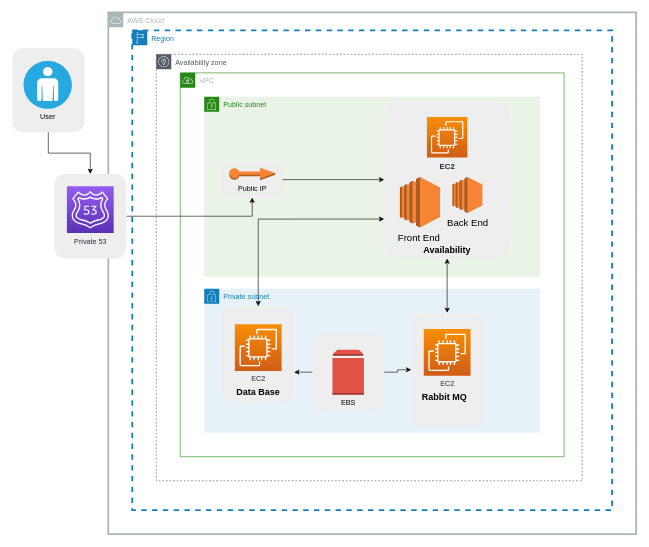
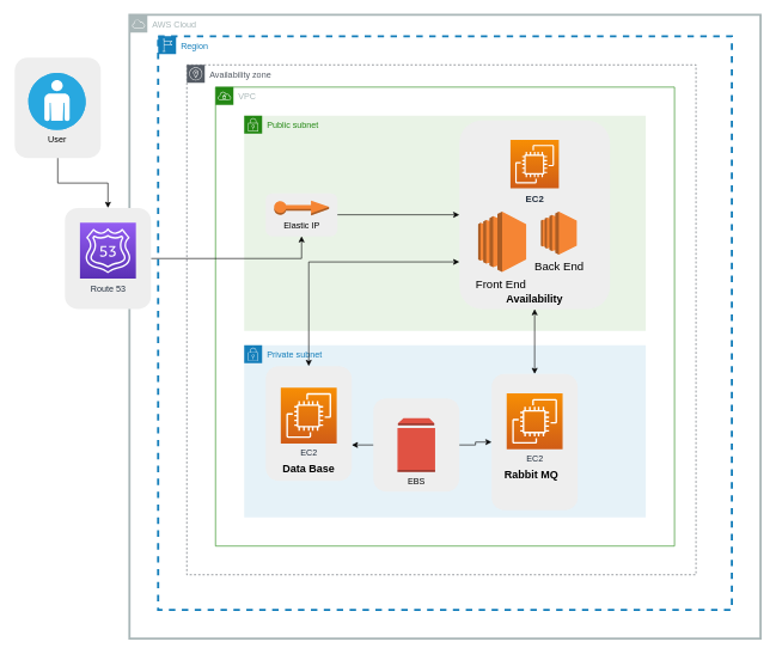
  <mxCell id="0" />
  <mxCell id="1" parent="0" />
  <mxCell id="2" value="AWS Cloud" style="sketch=0;outlineConnect=0;gradientColor=none;html=1;whiteSpace=wrap;fontSize=12;fontStyle=0;shape=mxgraph.aws4.group;grIcon=mxgraph.aws4.group_aws_cloud;strokeColor=#AAB7B8;fillColor=none;verticalAlign=top;align=left;spacingLeft=30;fontColor=#AAB7B8;dashed=0;labelBackgroundColor=none;strokeWidth=3;" parent="1" vertex="1"><mxGeometry x="180" y="20" width="880" height="870" as="geometry" /></mxCell>
  <mxCell id="3" value="Region" style="points=[[0,0],[0.25,0],[0.5,0],[0.75,0],[1,0],[1,0.25],[1,0.5],[1,0.75],[1,1],[0.75,1],[0.5,1],[0.25,1],[0,1],[0,0.75],[0,0.5],[0,0.25]];outlineConnect=0;gradientColor=none;html=1;whiteSpace=wrap;fontSize=12;fontStyle=0;container=1;pointerEvents=0;collapsible=0;recursiveResize=0;shape=mxgraph.aws4.group;grIcon=mxgraph.aws4.group_region;strokeColor=#147EBA;fillColor=none;verticalAlign=top;align=left;spacingLeft=30;fontColor=#147EBA;dashed=1;labelBackgroundColor=none;strokeWidth=3;" parent="1" vertex="1"><mxGeometry x="220" y="50" width="800" height="800" as="geometry" /></mxCell>
  <mxCell id="4" value="Availability zone" style="sketch=0;outlineConnect=0;gradientColor=none;html=1;whiteSpace=wrap;fontSize=12;fontStyle=0;shape=mxgraph.aws4.group;grIcon=mxgraph.aws4.group_availability_zone;strokeColor=#545B64;fillColor=none;verticalAlign=top;align=left;spacingLeft=30;fontColor=#545B64;dashed=1;" parent="1" vertex="1"><mxGeometry x="260" y="90" width="710" height="711" as="geometry" /></mxCell>
  <mxCell id="5" value="" style="group" parent="1" vertex="1" connectable="0"><mxGeometry x="20" y="80" width="120" height="140" as="geometry" /></mxCell>
  <mxCell id="6" value="" style="rounded=1;whiteSpace=wrap;html=1;fontSize=15;fillColor=#eeeeee;strokeColor=none;" parent="5" vertex="1"><mxGeometry width="120.0" height="140.0" as="geometry" /></mxCell>
  <mxCell id="7" value="User" style="fillColor=#28A8E0;verticalLabelPosition=bottom;sketch=0;html=1;strokeColor=#ffffff;verticalAlign=top;align=center;points=[[0.145,0.145,0],[0.5,0,0],[0.855,0.145,0],[1,0.5,0],[0.855,0.855,0],[0.5,1,0],[0.145,0.855,0],[0,0.5,0]];pointerEvents=1;shape=mxgraph.cisco_safe.compositeIcon;bgIcon=ellipse;resIcon=mxgraph.cisco_safe.capability.user;fontSize=12;" parent="5" vertex="1"><mxGeometry x="19" y="21" width="80" height="80" as="geometry" /></mxCell>
  <mxCell id="8" value="VPC" style="points=[[0,0],[0.25,0],[0.5,0],[0.75,0],[1,0],[1,0.25],[1,0.5],[1,0.75],[1,1],[0.75,1],[0.5,1],[0.25,1],[0,1],[0,0.75],[0,0.5],[0,0.25]];outlineConnect=0;gradientColor=none;html=1;whiteSpace=wrap;fontSize=12;fontStyle=0;container=1;pointerEvents=0;collapsible=0;recursiveResize=0;shape=mxgraph.aws4.group;grIcon=mxgraph.aws4.group_vpc;strokeColor=#248814;fillColor=none;verticalAlign=top;align=left;spacingLeft=30;fontColor=#AAB7B8;dashed=0;" parent="1" vertex="1"><mxGeometry x="300" y="121" width="640" height="640" as="geometry" /></mxCell>
  <mxCell id="9" value="Public subnet" style="points=[[0,0],[0.25,0],[0.5,0],[0.75,0],[1,0],[1,0.25],[1,0.5],[1,0.75],[1,1],[0.75,1],[0.5,1],[0.25,1],[0,1],[0,0.75],[0,0.5],[0,0.25]];outlineConnect=0;gradientColor=none;html=1;whiteSpace=wrap;fontSize=12;fontStyle=0;container=1;pointerEvents=0;collapsible=0;recursiveResize=0;shape=mxgraph.aws4.group;grIcon=mxgraph.aws4.group_security_group;grStroke=0;strokeColor=#248814;fillColor=#E9F3E6;verticalAlign=top;align=left;spacingLeft=30;fontColor=#248814;dashed=0;" parent="8" vertex="1"><mxGeometry x="40" y="40" width="560" height="300" as="geometry" /></mxCell>
  <mxCell id="10" value="" style="group" parent="8" vertex="1" connectable="0"><mxGeometry x="70" y="148" width="100" height="60" as="geometry" /></mxCell>
  <mxCell id="11" value="" style="group" parent="10" vertex="1" connectable="0"><mxGeometry width="100" height="60" as="geometry" /></mxCell>
  <mxCell id="12" value="" style="rounded=1;whiteSpace=wrap;html=1;fontSize=15;fillColor=#eeeeee;strokeColor=none;" parent="11" vertex="1"><mxGeometry width="100" height="60" as="geometry" /></mxCell>
- <mxCell id="13" value="Public IP" style="outlineConnect=0;dashed=0;verticalLabelPosition=bottom;verticalAlign=top;align=center;html=1;shape=mxgraph.aws3.elastic_ip;fillColor=#F58534;gradientColor=none;" parent="11" vertex="1"><mxGeometry x="11.75" y="10" width="76.5" height="21" as="geometry" /></mxCell>
+ <mxCell id="13" value="Elastic IP" style="outlineConnect=0;dashed=0;verticalLabelPosition=bottom;verticalAlign=top;align=center;html=1;shape=mxgraph.aws3.elastic_ip;fillColor=#F58534;gradientColor=none;" parent="11" vertex="1"><mxGeometry x="11.75" y="10" width="76.5" height="21" as="geometry" /></mxCell>
  <mxCell id="14" value="Private subnet" style="points=[[0,0],[0.25,0],[0.5,0],[0.75,0],[1,0],[1,0.25],[1,0.5],[1,0.75],[1,1],[0.75,1],[0.5,1],[0.25,1],[0,1],[0,0.75],[0,0.5],[0,0.25]];outlineConnect=0;gradientColor=none;html=1;whiteSpace=wrap;fontSize=12;fontStyle=0;container=1;pointerEvents=0;collapsible=0;recursiveResize=0;shape=mxgraph.aws4.group;grIcon=mxgraph.aws4.group_security_group;grStroke=0;strokeColor=#147EBA;fillColor=#E6F2F8;verticalAlign=top;align=left;spacingLeft=30;fontColor=#147EBA;dashed=0;labelBackgroundColor=none;strokeWidth=3;" parent="8" vertex="1"><mxGeometry x="40" y="360" width="560" height="240" as="geometry" /></mxCell>
  <mxCell id="15" value="" style="group;labelBackgroundColor=none;" parent="1" vertex="1" connectable="0"><mxGeometry x="640" y="167.5" width="210" height="263" as="geometry" /></mxCell>
  <mxCell id="16" value="&lt;b&gt;&lt;br&gt;&lt;br&gt;&lt;br&gt;&lt;br&gt;&lt;br&gt;&lt;br&gt;&lt;br&gt;&lt;br&gt;&lt;br&gt;&lt;br&gt;&lt;br&gt;&lt;br&gt;&lt;br&gt;Availability&lt;br&gt;&lt;/b&gt;" style="rounded=1;whiteSpace=wrap;html=1;fontSize=15;fillColor=#eeeeee;strokeColor=none;" parent="15" vertex="1"><mxGeometry width="210.0" height="263" as="geometry" /></mxCell>
  <mxCell id="17" value="EC2" style="sketch=0;points=[[0,0,0],[0.25,0,0],[0.5,0,0],[0.75,0,0],[1,0,0],[0,1,0],[0.25,1,0],[0.5,1,0],[0.75,1,0],[1,1,0],[0,0.25,0],[0,0.5,0],[0,0.75,0],[1,0.25,0],[1,0.5,0],[1,0.75,0]];outlineConnect=0;fontColor=#232F3E;gradientColor=#F78E04;gradientDirection=north;fillColor=#D05C17;strokeColor=#ffffff;dashed=0;verticalLabelPosition=bottom;verticalAlign=top;align=center;html=1;fontSize=13;fontStyle=1;aspect=fixed;shape=mxgraph.aws4.resourceIcon;resIcon=mxgraph.aws4.ec2;" parent="15" vertex="1"><mxGeometry x="71.246" y="27.21" width="67.5" height="67.5" as="geometry" /></mxCell>
  <mxCell id="18" value="Back End" style="outlineConnect=0;dashed=0;verticalLabelPosition=bottom;verticalAlign=top;align=center;html=1;shape=mxgraph.aws3.ec2;fillColor=#F58534;gradientColor=none;labelBackgroundColor=none;strokeColor=#248814;strokeWidth=3;fontSize=16;" parent="15" vertex="1"><mxGeometry x="113.75" y="126.966" width="50" height="60" as="geometry" /></mxCell>
  <mxCell id="19" value="Front End&amp;nbsp;&lt;br&gt;" style="outlineConnect=0;dashed=0;verticalLabelPosition=bottom;verticalAlign=top;align=center;html=1;shape=mxgraph.aws3.ec2;fillColor=#F58534;gradientColor=none;labelBackgroundColor=none;strokeColor=#248814;strokeWidth=3;fontSize=16;" parent="15" vertex="1"><mxGeometry x="26.25" y="126.966" width="66.938" height="84.341" as="geometry" /></mxCell>
  <mxCell id="20" style="edgeStyle=orthogonalEdgeStyle;rounded=0;orthogonalLoop=1;jettySize=auto;html=1;exitX=0.5;exitY=1;exitDx=0;exitDy=0;entryX=0.5;entryY=0;entryDx=0;entryDy=0;fontSize=12;" parent="1" source="6" target="34" edge="1"><mxGeometry relative="1" as="geometry" /></mxCell>
  <mxCell id="21" style="edgeStyle=orthogonalEdgeStyle;rounded=0;orthogonalLoop=1;jettySize=auto;html=1;exitX=1;exitY=0.5;exitDx=0;exitDy=0;entryX=0.5;entryY=1;entryDx=0;entryDy=0;fontSize=12;" parent="1" source="34" target="12" edge="1"><mxGeometry relative="1" as="geometry" /></mxCell>
  <mxCell id="22" style="edgeStyle=orthogonalEdgeStyle;rounded=0;orthogonalLoop=1;jettySize=auto;html=1;exitX=1;exitY=0.5;exitDx=0;exitDy=0;entryX=0;entryY=0.5;entryDx=0;entryDy=0;fontSize=12;" parent="1" source="12" target="16" edge="1"><mxGeometry relative="1" as="geometry" /></mxCell>
  <mxCell id="23" value="" style="group" parent="1" vertex="1" connectable="0"><mxGeometry x="370" y="510" width="120" height="160" as="geometry" /></mxCell>
  <mxCell id="24" value="&lt;b&gt;&lt;br&gt;&lt;br&gt;&lt;br&gt;&lt;br&gt;&lt;br&gt;&lt;br&gt;&lt;br&gt;Data Base&lt;br&gt;&lt;/b&gt;" style="rounded=1;whiteSpace=wrap;html=1;fontSize=15;fillColor=#eeeeee;strokeColor=none;" parent="23" vertex="1"><mxGeometry width="120" height="160" as="geometry" /></mxCell>
  <mxCell id="25" value="EC2" style="sketch=0;points=[[0,0,0],[0.25,0,0],[0.5,0,0],[0.75,0,0],[1,0,0],[0,1,0],[0.25,1,0],[0.5,1,0],[0.75,1,0],[1,1,0],[0,0.25,0],[0,0.5,0],[0,0.75,0],[1,0.25,0],[1,0.5,0],[1,0.75,0]];outlineConnect=0;fontColor=#232F3E;gradientColor=#F78E04;gradientDirection=north;fillColor=#D05C17;strokeColor=#ffffff;dashed=0;verticalLabelPosition=bottom;verticalAlign=top;align=center;html=1;fontSize=12;fontStyle=0;aspect=fixed;shape=mxgraph.aws4.resourceIcon;resIcon=mxgraph.aws4.ec2;" parent="23" vertex="1"><mxGeometry x="21" y="30" width="78" height="78" as="geometry" /></mxCell>
  <mxCell id="26" value="" style="group" parent="1" vertex="1" connectable="0"><mxGeometry x="520" y="555" width="120" height="130" as="geometry" /></mxCell>
  <mxCell id="27" value="&lt;b&gt;&lt;br&gt;&lt;br&gt;&lt;br&gt;&lt;br&gt;&lt;br&gt;&lt;br&gt;&lt;br&gt;&lt;/b&gt;" style="rounded=1;whiteSpace=wrap;html=1;fontSize=15;fillColor=#eeeeee;strokeColor=none;" parent="26" vertex="1"><mxGeometry width="120" height="130" as="geometry" /></mxCell>
  <mxCell id="28" value="EBS" style="outlineConnect=0;dashed=0;verticalLabelPosition=bottom;verticalAlign=top;align=center;html=1;shape=mxgraph.aws3.volume;fillColor=#E05243;gradientColor=none;labelBackgroundColor=none;strokeColor=#248814;strokeWidth=3;fontSize=12;" parent="26" vertex="1"><mxGeometry x="33.75" y="27.5" width="52.5" height="75" as="geometry" /></mxCell>
  <mxCell id="29" value="" style="group" parent="1" vertex="1" connectable="0"><mxGeometry x="685" y="521" width="120" height="190" as="geometry" /></mxCell>
  <mxCell id="30" value="&lt;b&gt;&lt;br&gt;&lt;br&gt;&lt;br&gt;&lt;br&gt;&lt;br&gt;&lt;br&gt;Rabbit MQ&amp;nbsp;&amp;nbsp;&lt;br&gt;&lt;br&gt;&lt;/b&gt;" style="rounded=1;whiteSpace=wrap;html=1;fontSize=15;fillColor=#eeeeee;strokeColor=none;" parent="29" vertex="1"><mxGeometry width="120" height="190" as="geometry" /></mxCell>
  <mxCell id="31" value="EC2" style="sketch=0;points=[[0,0,0],[0.25,0,0],[0.5,0,0],[0.75,0,0],[1,0,0],[0,1,0],[0.25,1,0],[0.5,1,0],[0.75,1,0],[1,1,0],[0,0.25,0],[0,0.5,0],[0,0.75,0],[1,0.25,0],[1,0.5,0],[1,0.75,0]];outlineConnect=0;fontColor=#232F3E;gradientColor=#F78E04;gradientDirection=north;fillColor=#D05C17;strokeColor=#ffffff;dashed=0;verticalLabelPosition=bottom;verticalAlign=top;align=center;html=1;fontSize=12;fontStyle=0;aspect=fixed;shape=mxgraph.aws4.resourceIcon;resIcon=mxgraph.aws4.ec2;" parent="29" vertex="1"><mxGeometry x="21" y="27" width="78" height="78" as="geometry" /></mxCell>
  <mxCell id="32" style="edgeStyle=orthogonalEdgeStyle;rounded=0;orthogonalLoop=1;jettySize=auto;html=1;exitX=0.5;exitY=1;exitDx=0;exitDy=0;entryX=0.5;entryY=0;entryDx=0;entryDy=0;fontSize=16;startArrow=classic;startFill=1;" parent="1" source="16" target="30" edge="1"><mxGeometry relative="1" as="geometry" /></mxCell>
  <mxCell id="33" style="edgeStyle=orthogonalEdgeStyle;rounded=0;orthogonalLoop=1;jettySize=auto;html=1;exitX=0;exitY=0.75;exitDx=0;exitDy=0;entryX=0.5;entryY=0;entryDx=0;entryDy=0;fontSize=16;startArrow=classic;startFill=1;" parent="1" source="16" target="24" edge="1"><mxGeometry relative="1" as="geometry"><Array as="points"><mxPoint x="430" y="365" /></Array></mxGeometry></mxCell>
  <mxCell id="34" value="&lt;span style=&quot;color: rgba(0, 0, 0, 0); font-family: monospace; font-size: 0px; text-align: start;&quot;&gt;%3CmxGraphModel%3E%3Croot%3E%3CmxCell%20id%3D%220%22%2F%3E%3CmxCell%20id%3D%221%22%20parent%3D%220%22%2F%3E%3CmxCell%20id%3D%222%22%20value%3D%22%22%20style%3D%22group%22%20vertex%3D%221%22%20connectable%3D%220%22%20parent%3D%221%22%3E%3CmxGeometry%20x%3D%222120%22%20y%3D%22630%22%20width%3D%22120%22%20height%3D%22160%22%20as%3D%22geometry%22%2F%3E%3C%2FmxCell%3E%3CmxCell%20id%3D%223%22%20value%3D%22%26lt%3Bb%26gt%3B%26lt%3Bbr%26gt%3B%26lt%3Bbr%26gt%3B%26lt%3Bbr%26gt%3B%26lt%3Bbr%26gt%3B%26lt%3Bbr%26gt%3B%26lt%3Bbr%26gt%3B%26lt%3Bbr%26gt%3BBack%20End%26lt%3Bbr%26gt%3B%26lt%3B%2Fb%26gt%3B%22%20style%3D%22rounded%3D1%3BwhiteSpace%3Dwrap%3Bhtml%3D1%3BfontSize%3D15%3BfillColor%3D%23eeeeee%3BstrokeColor%3Dnone%3B%22%20vertex%3D%221%22%20parent%3D%222%22%3E%3CmxGeometry%20width%3D%22120%22%20height%3D%22160%22%20as%3D%22geometry%22%2F%3E%3C%2FmxCell%3E%3CmxCell%20id%3D%224%22%20value%3D%22EC2%22%20style%3D%22sketch%3D0%3Bpoints%3D%5B%5B0%2C0%2C0%5D%2C%5B0.25%2C0%2C0%5D%2C%5B0.5%2C0%2C0%5D%2C%5B0.75%2C0%2C0%5D%2C%5B1%2C0%2C0%5D%2C%5B0%2C1%2C0%5D%2C%5B0.25%2C1%2C0%5D%2C%5B0.5%2C1%2C0%5D%2C%5B0.75%2C1%2C0%5D%2C%5B1%2C1%2C0%5D%2C%5B0%2C0.25%2C0%5D%2C%5B0%2C0.5%2C0%5D%2C%5B0%2C0.75%2C0%5D%2C%5B1%2C0.25%2C0%5D%2C%5B1%2C0.5%2C0%5D%2C%5B1%2C0.75%2C0%5D%5D%3BoutlineConnect%3D0%3BfontColor%3D%23232F3E%3BgradientColor%3D%23F78E04%3BgradientDirection%3Dnorth%3BfillColor%3D%23D05C17%3BstrokeColor%3D%23ffffff%3Bdashed%3D0%3BverticalLabelPosition%3Dbottom%3BverticalAlign%3Dtop%3Balign%3Dcenter%3Bhtml%3D1%3BfontSize%3D12%3BfontStyle%3D0%3Baspect%3Dfixed%3Bshape%3Dmxgraph.aws4.resourceIcon%3BresIcon%3Dmxgraph.aws4.ec2%3B%22%20vertex%3D%221%22%20parent%3D%222%22%3E%3CmxGeometry%20x%3D%2221%22%20y%3D%2230%22%20width%3D%2278%22%20height%3D%2278%22%20as%3D%22geometry%22%2F%3E%3C%2FmxCell%3E%3C%2Froot%3E%3C%2FmxGraphModel%3E&lt;/span&gt;" style="rounded=1;whiteSpace=wrap;html=1;fontSize=15;fillColor=#eeeeee;strokeColor=none;" parent="1" vertex="1"><mxGeometry x="90" y="289.5" width="120.0" height="141.0" as="geometry" /></mxCell>
- <mxCell id="35" value="Private 53" style="sketch=0;points=[[0,0,0],[0.25,0,0],[0.5,0,0],[0.75,0,0],[1,0,0],[0,1,0],[0.25,1,0],[0.5,1,0],[0.75,1,0],[1,1,0],[0,0.25,0],[0,0.5,0],[0,0.75,0],[1,0.25,0],[1,0.5,0],[1,0.75,0]];outlineConnect=0;fontColor=#232F3E;gradientColor=#945DF2;gradientDirection=north;fillColor=#5A30B5;strokeColor=#ffffff;dashed=0;verticalLabelPosition=bottom;verticalAlign=top;align=center;html=1;fontSize=12;fontStyle=0;aspect=fixed;shape=mxgraph.aws4.resourceIcon;resIcon=mxgraph.aws4.route_53;" parent="1" vertex="1"><mxGeometry x="111" y="310.143" width="78" height="78" as="geometry" /></mxCell>
+ <mxCell id="35" value="Route 53" style="sketch=0;points=[[0,0,0],[0.25,0,0],[0.5,0,0],[0.75,0,0],[1,0,0],[0,1,0],[0.25,1,0],[0.5,1,0],[0.75,1,0],[1,1,0],[0,0.25,0],[0,0.5,0],[0,0.75,0],[1,0.25,0],[1,0.5,0],[1,0.75,0]];outlineConnect=0;fontColor=#232F3E;gradientColor=#945DF2;gradientDirection=north;fillColor=#5A30B5;strokeColor=#ffffff;dashed=0;verticalLabelPosition=bottom;verticalAlign=top;align=center;html=1;fontSize=12;fontStyle=0;aspect=fixed;shape=mxgraph.aws4.resourceIcon;resIcon=mxgraph.aws4.route_53;" parent="1" vertex="1"><mxGeometry x="111" y="310.143" width="78" height="78" as="geometry" /></mxCell>
  <mxCell id="36" style="edgeStyle=orthogonalEdgeStyle;rounded=0;orthogonalLoop=1;jettySize=auto;html=1;exitX=0;exitY=0.5;exitDx=0;exitDy=0;" parent="1" source="27" edge="1"><mxGeometry relative="1" as="geometry"><mxPoint x="490" y="620" as="targetPoint" /></mxGeometry></mxCell>
  <mxCell id="37" style="edgeStyle=orthogonalEdgeStyle;rounded=0;orthogonalLoop=1;jettySize=auto;html=1;exitX=1;exitY=0.5;exitDx=0;exitDy=0;entryX=0;entryY=0.5;entryDx=0;entryDy=0;" parent="1" source="27" target="30" edge="1"><mxGeometry relative="1" as="geometry" /></mxCell>
